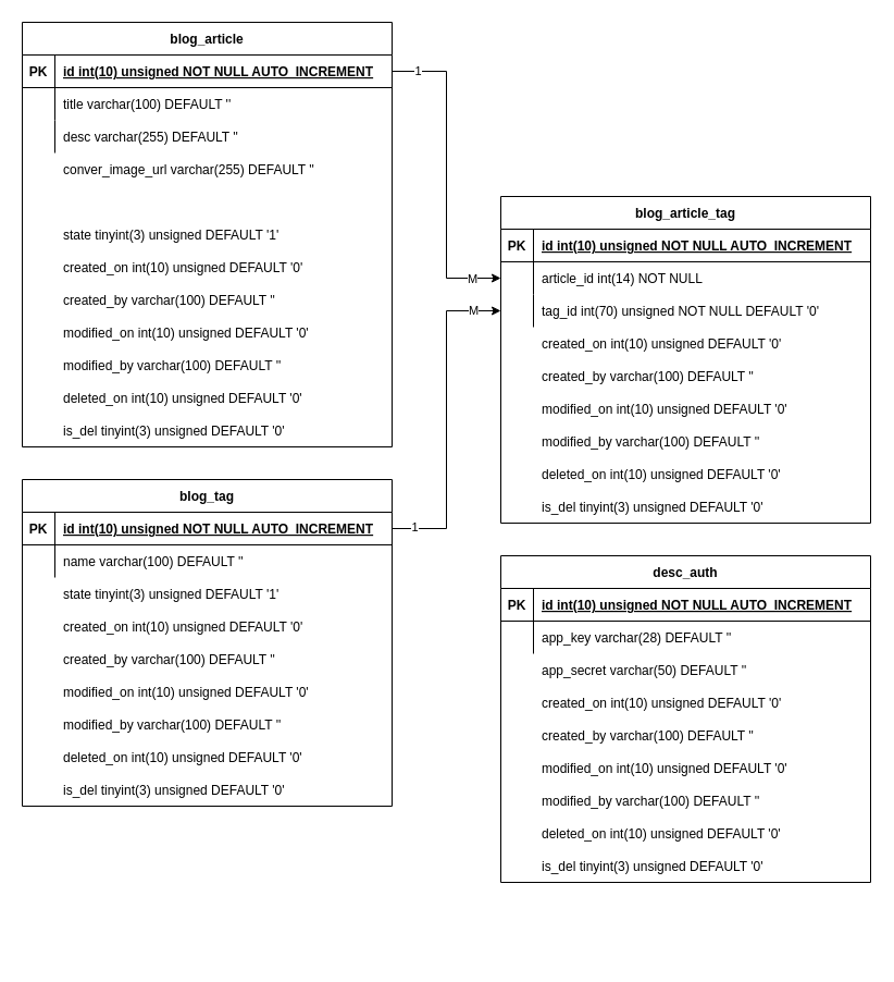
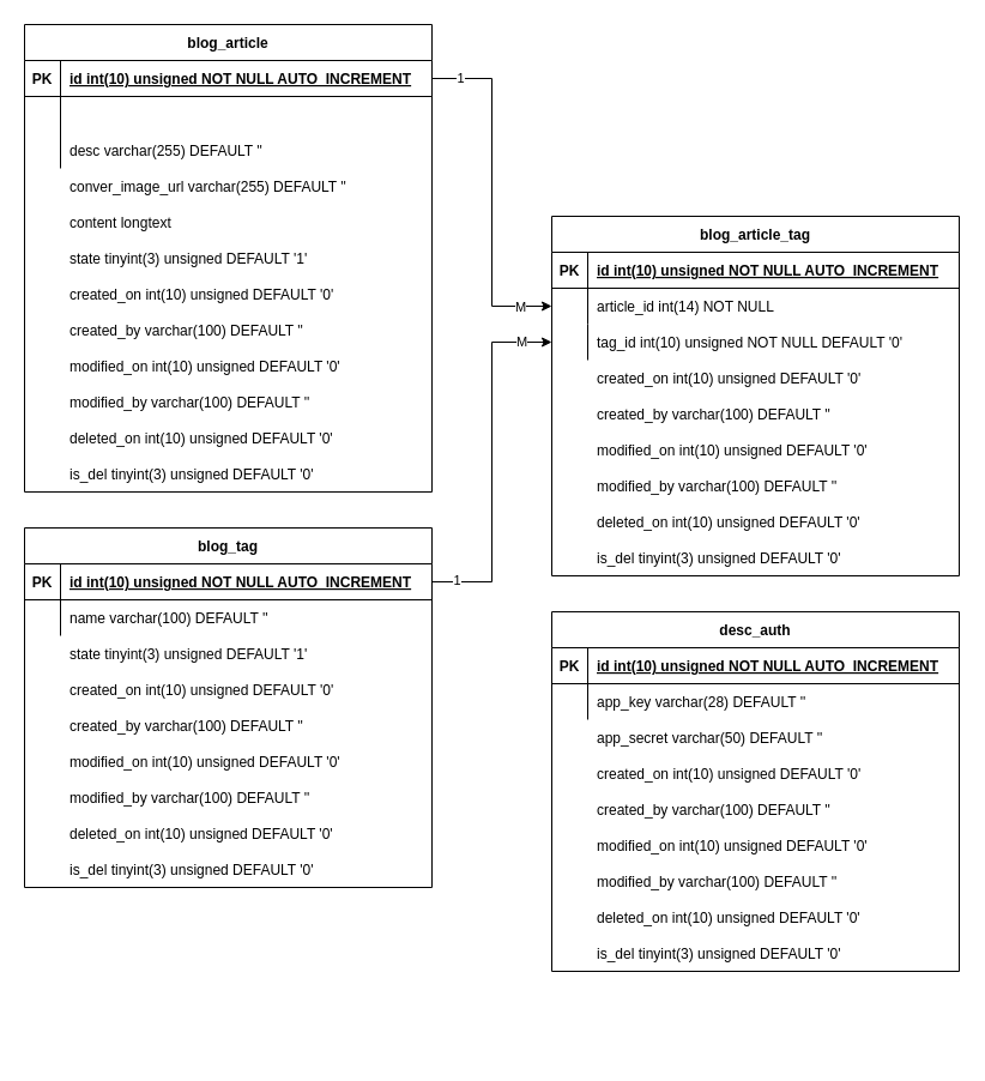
  <mxCell id="0" />
  <mxCell id="1" parent="0" />
  <mxCell id="2" value="" style="group" parent="1" vertex="1" connectable="0"><mxGeometry x="460" y="180" width="340" height="300" as="geometry" /></mxCell>
  <mxCell id="3" value="blog_article_tag" style="shape=table;startSize=30;container=1;collapsible=1;childLayout=tableLayout;fixedRows=1;rowLines=0;fontStyle=1;align=center;resizeLast=1;" parent="2" vertex="1"><mxGeometry width="340" height="300" as="geometry" /></mxCell>
  <mxCell id="4" value="" style="shape=partialRectangle;collapsible=0;dropTarget=0;pointerEvents=0;fillColor=none;points=[[0,0.5],[1,0.5]];portConstraint=eastwest;top=0;left=0;right=0;bottom=1;" parent="3" vertex="1"><mxGeometry y="30" width="340" height="30" as="geometry" /></mxCell>
  <mxCell id="5" value="PK" style="shape=partialRectangle;overflow=hidden;connectable=0;fillColor=none;top=0;left=0;bottom=0;right=0;fontStyle=1;" parent="4" vertex="1"><mxGeometry width="30" height="30" as="geometry" /></mxCell>
  <mxCell id="6" value="id int(10) unsigned NOT NULL AUTO_INCREMENT" style="shape=partialRectangle;overflow=hidden;connectable=0;fillColor=none;top=0;left=0;bottom=0;right=0;align=left;spacingLeft=6;fontStyle=5;" parent="4" vertex="1"><mxGeometry x="30" width="310" height="30" as="geometry" /></mxCell>
  <mxCell id="7" value="" style="shape=partialRectangle;collapsible=0;dropTarget=0;pointerEvents=0;fillColor=none;points=[[0,0.5],[1,0.5]];portConstraint=eastwest;top=0;left=0;right=0;bottom=0;" parent="3" vertex="1"><mxGeometry y="60" width="340" height="30" as="geometry" /></mxCell>
  <mxCell id="8" value="" style="shape=partialRectangle;overflow=hidden;connectable=0;fillColor=none;top=0;left=0;bottom=0;right=0;" parent="7" vertex="1"><mxGeometry width="30" height="30" as="geometry" /></mxCell>
  <mxCell id="9" value="article_id int(14) NOT NULL" style="shape=partialRectangle;overflow=hidden;connectable=0;fillColor=none;top=0;left=0;bottom=0;right=0;align=left;spacingLeft=6;" parent="7" vertex="1"><mxGeometry x="30" width="310" height="30" as="geometry" /></mxCell>
  <mxCell id="10" value="" style="shape=partialRectangle;collapsible=0;dropTarget=0;pointerEvents=0;fillColor=none;points=[[0,0.5],[1,0.5]];portConstraint=eastwest;top=0;left=0;right=0;bottom=0;" parent="3" vertex="1"><mxGeometry y="90" width="340" height="30" as="geometry" /></mxCell>
  <mxCell id="11" value="" style="shape=partialRectangle;overflow=hidden;connectable=0;fillColor=none;top=0;left=0;bottom=0;right=0;" parent="10" vertex="1"><mxGeometry width="30" height="30" as="geometry" /></mxCell>
- <mxCell id="12" value="tag_id int(70) unsigned NOT NULL DEFAULT '0'" style="shape=partialRectangle;overflow=hidden;connectable=0;fillColor=none;top=0;left=0;bottom=0;right=0;align=left;spacingLeft=6;" parent="10" vertex="1"><mxGeometry x="30" width="310" height="30" as="geometry" /></mxCell>
+ <mxCell id="12" value="tag_id int(10) unsigned NOT NULL DEFAULT '0'" style="shape=partialRectangle;overflow=hidden;connectable=0;fillColor=none;top=0;left=0;bottom=0;right=0;align=left;spacingLeft=6;" parent="10" vertex="1"><mxGeometry x="30" width="310" height="30" as="geometry" /></mxCell>
  <mxCell id="13" value="created_on int(10) unsigned DEFAULT '0'" style="shape=partialRectangle;overflow=hidden;connectable=0;fillColor=none;top=0;left=0;bottom=0;right=0;align=left;spacingLeft=6;" parent="2" vertex="1"><mxGeometry x="30" y="120" width="310" height="30" as="geometry" /></mxCell>
  <mxCell id="14" value="created_by varchar(100) DEFAULT ''" style="shape=partialRectangle;overflow=hidden;connectable=0;fillColor=none;top=0;left=0;bottom=0;right=0;align=left;spacingLeft=6;" parent="2" vertex="1"><mxGeometry x="30" y="150" width="310" height="30" as="geometry" /></mxCell>
  <mxCell id="15" value="modified_on int(10) unsigned DEFAULT '0'" style="shape=partialRectangle;overflow=hidden;connectable=0;fillColor=none;top=0;left=0;bottom=0;right=0;align=left;spacingLeft=6;" parent="2" vertex="1"><mxGeometry x="30" y="180" width="310" height="30" as="geometry" /></mxCell>
  <mxCell id="16" value="modified_by varchar(100) DEFAULT ''" style="shape=partialRectangle;overflow=hidden;connectable=0;fillColor=none;top=0;left=0;bottom=0;right=0;align=left;spacingLeft=6;" parent="2" vertex="1"><mxGeometry x="30" y="210" width="310" height="30" as="geometry" /></mxCell>
  <mxCell id="17" value="deleted_on int(10) unsigned DEFAULT '0'" style="shape=partialRectangle;overflow=hidden;connectable=0;fillColor=none;top=0;left=0;bottom=0;right=0;align=left;spacingLeft=6;" parent="2" vertex="1"><mxGeometry x="30" y="240" width="310" height="30" as="geometry" /></mxCell>
  <mxCell id="18" value="is_del tinyint(3) unsigned DEFAULT '0'" style="shape=partialRectangle;overflow=hidden;connectable=0;fillColor=none;top=0;left=0;bottom=0;right=0;align=left;spacingLeft=6;" parent="2" vertex="1"><mxGeometry x="30" y="270" width="310" height="30" as="geometry" /></mxCell>
  <mxCell id="19" value="" style="group" parent="1" vertex="1" connectable="0"><mxGeometry x="20" y="20" width="340" height="390" as="geometry" /></mxCell>
  <mxCell id="20" value="blog_article" style="shape=table;startSize=30;container=1;collapsible=1;childLayout=tableLayout;fixedRows=1;rowLines=0;fontStyle=1;align=center;resizeLast=1;" parent="19" vertex="1"><mxGeometry width="340" height="390" as="geometry" /></mxCell>
  <mxCell id="21" value="" style="shape=partialRectangle;collapsible=0;dropTarget=0;pointerEvents=0;fillColor=none;points=[[0,0.5],[1,0.5]];portConstraint=eastwest;top=0;left=0;right=0;bottom=1;" parent="20" vertex="1"><mxGeometry y="30" width="340" height="30" as="geometry" /></mxCell>
  <mxCell id="22" value="PK" style="shape=partialRectangle;overflow=hidden;connectable=0;fillColor=none;top=0;left=0;bottom=0;right=0;fontStyle=1;" parent="21" vertex="1"><mxGeometry width="30" height="30" as="geometry" /></mxCell>
  <mxCell id="23" value="id int(10) unsigned NOT NULL AUTO_INCREMENT" style="shape=partialRectangle;overflow=hidden;connectable=0;fillColor=none;top=0;left=0;bottom=0;right=0;align=left;spacingLeft=6;fontStyle=5;" parent="21" vertex="1"><mxGeometry x="30" width="310" height="30" as="geometry" /></mxCell>
  <mxCell id="24" value="" style="shape=partialRectangle;collapsible=0;dropTarget=0;pointerEvents=0;fillColor=none;points=[[0,0.5],[1,0.5]];portConstraint=eastwest;top=0;left=0;right=0;bottom=0;" parent="20" vertex="1"><mxGeometry y="60" width="340" height="30" as="geometry" /></mxCell>
  <mxCell id="25" value="" style="shape=partialRectangle;overflow=hidden;connectable=0;fillColor=none;top=0;left=0;bottom=0;right=0;" parent="24" vertex="1"><mxGeometry width="30" height="30" as="geometry" /></mxCell>
- <mxCell id="26" value="title varchar(100) DEFAULT ''" style="shape=partialRectangle;overflow=hidden;connectable=0;fillColor=none;top=0;left=0;bottom=0;right=0;align=left;spacingLeft=6;" parent="24" vertex="1"><mxGeometry x="30" width="310" height="30" as="geometry" /></mxCell>
  <mxCell id="27" value="" style="shape=partialRectangle;collapsible=0;dropTarget=0;pointerEvents=0;fillColor=none;points=[[0,0.5],[1,0.5]];portConstraint=eastwest;top=0;left=0;right=0;bottom=0;" parent="20" vertex="1"><mxGeometry y="90" width="340" height="30" as="geometry" /></mxCell>
  <mxCell id="28" value="" style="shape=partialRectangle;overflow=hidden;connectable=0;fillColor=none;top=0;left=0;bottom=0;right=0;" parent="27" vertex="1"><mxGeometry width="30" height="30" as="geometry" /></mxCell>
  <mxCell id="29" value="desc varchar(255) DEFAULT ''" style="shape=partialRectangle;overflow=hidden;connectable=0;fillColor=none;top=0;left=0;bottom=0;right=0;align=left;spacingLeft=6;" parent="27" vertex="1"><mxGeometry x="30" width="310" height="30" as="geometry" /></mxCell>
  <mxCell id="30" value="conver_image_url varchar(255) DEFAULT ''" style="shape=partialRectangle;overflow=hidden;connectable=0;fillColor=none;top=0;left=0;bottom=0;right=0;align=left;spacingLeft=6;" parent="19" vertex="1"><mxGeometry x="30" y="120" width="310" height="30" as="geometry" /></mxCell>
+ <mxCell id="31" value="content longtext" style="shape=partialRectangle;overflow=hidden;connectable=0;fillColor=none;top=0;left=0;bottom=0;right=0;align=left;spacingLeft=6;" parent="19" vertex="1"><mxGeometry x="30" y="150" width="310" height="30" as="geometry" /></mxCell>
  <mxCell id="32" value="state tinyint(3) unsigned DEFAULT '1'" style="shape=partialRectangle;overflow=hidden;connectable=0;fillColor=none;top=0;left=0;bottom=0;right=0;align=left;spacingLeft=6;" parent="19" vertex="1"><mxGeometry x="30" y="180" width="310" height="30" as="geometry" /></mxCell>
  <mxCell id="33" value="created_on int(10) unsigned DEFAULT '0'" style="shape=partialRectangle;overflow=hidden;connectable=0;fillColor=none;top=0;left=0;bottom=0;right=0;align=left;spacingLeft=6;" parent="19" vertex="1"><mxGeometry x="30" y="210" width="310" height="30" as="geometry" /></mxCell>
  <mxCell id="34" value="created_by varchar(100) DEFAULT ''" style="shape=partialRectangle;overflow=hidden;connectable=0;fillColor=none;top=0;left=0;bottom=0;right=0;align=left;spacingLeft=6;" parent="19" vertex="1"><mxGeometry x="30" y="240" width="310" height="30" as="geometry" /></mxCell>
  <mxCell id="35" value="modified_on int(10) unsigned DEFAULT '0'" style="shape=partialRectangle;overflow=hidden;connectable=0;fillColor=none;top=0;left=0;bottom=0;right=0;align=left;spacingLeft=6;" parent="19" vertex="1"><mxGeometry x="30" y="270" width="310" height="30" as="geometry" /></mxCell>
  <mxCell id="36" value="modified_by varchar(100) DEFAULT ''" style="shape=partialRectangle;overflow=hidden;connectable=0;fillColor=none;top=0;left=0;bottom=0;right=0;align=left;spacingLeft=6;" parent="19" vertex="1"><mxGeometry x="30" y="300" width="310" height="30" as="geometry" /></mxCell>
  <mxCell id="37" value="deleted_on int(10) unsigned DEFAULT '0'" style="shape=partialRectangle;overflow=hidden;connectable=0;fillColor=none;top=0;left=0;bottom=0;right=0;align=left;spacingLeft=6;" parent="19" vertex="1"><mxGeometry x="30" y="330" width="310" height="30" as="geometry" /></mxCell>
  <mxCell id="38" value="is_del tinyint(3) unsigned DEFAULT '0'" style="shape=partialRectangle;overflow=hidden;connectable=0;fillColor=none;top=0;left=0;bottom=0;right=0;align=left;spacingLeft=6;" parent="19" vertex="1"><mxGeometry x="30" y="360" width="310" height="30" as="geometry" /></mxCell>
  <mxCell id="39" value="" style="group" parent="1" vertex="1" connectable="0"><mxGeometry x="20" y="440" width="340" height="300" as="geometry" /></mxCell>
  <mxCell id="40" value="blog_tag" style="shape=table;startSize=30;container=1;collapsible=1;childLayout=tableLayout;fixedRows=1;rowLines=0;fontStyle=1;align=center;resizeLast=1;" parent="39" vertex="1"><mxGeometry width="340" height="300" as="geometry" /></mxCell>
  <mxCell id="41" value="" style="shape=partialRectangle;collapsible=0;dropTarget=0;pointerEvents=0;fillColor=none;points=[[0,0.5],[1,0.5]];portConstraint=eastwest;top=0;left=0;right=0;bottom=1;" parent="40" vertex="1"><mxGeometry y="30" width="340" height="30" as="geometry" /></mxCell>
  <mxCell id="42" value="PK" style="shape=partialRectangle;overflow=hidden;connectable=0;fillColor=none;top=0;left=0;bottom=0;right=0;fontStyle=1;" parent="41" vertex="1"><mxGeometry width="30" height="30" as="geometry" /></mxCell>
  <mxCell id="43" value="id int(10) unsigned NOT NULL AUTO_INCREMENT" style="shape=partialRectangle;overflow=hidden;connectable=0;fillColor=none;top=0;left=0;bottom=0;right=0;align=left;spacingLeft=6;fontStyle=5;" parent="41" vertex="1"><mxGeometry x="30" width="310" height="30" as="geometry" /></mxCell>
  <mxCell id="44" value="" style="shape=partialRectangle;collapsible=0;dropTarget=0;pointerEvents=0;fillColor=none;points=[[0,0.5],[1,0.5]];portConstraint=eastwest;top=0;left=0;right=0;bottom=0;" parent="40" vertex="1"><mxGeometry y="60" width="340" height="30" as="geometry" /></mxCell>
  <mxCell id="45" value="" style="shape=partialRectangle;overflow=hidden;connectable=0;fillColor=none;top=0;left=0;bottom=0;right=0;" parent="44" vertex="1"><mxGeometry width="30" height="30" as="geometry" /></mxCell>
  <mxCell id="46" value="name varchar(100) DEFAULT ''" style="shape=partialRectangle;overflow=hidden;connectable=0;fillColor=none;top=0;left=0;bottom=0;right=0;align=left;spacingLeft=6;" parent="44" vertex="1"><mxGeometry x="30" width="310" height="30" as="geometry" /></mxCell>
  <mxCell id="47" value="state tinyint(3) unsigned DEFAULT '1'" style="shape=partialRectangle;overflow=hidden;connectable=0;fillColor=none;top=0;left=0;bottom=0;right=0;align=left;spacingLeft=6;" parent="39" vertex="1"><mxGeometry x="30" y="90" width="310" height="30" as="geometry" /></mxCell>
  <mxCell id="48" value="created_on int(10) unsigned DEFAULT '0'" style="shape=partialRectangle;overflow=hidden;connectable=0;fillColor=none;top=0;left=0;bottom=0;right=0;align=left;spacingLeft=6;" parent="39" vertex="1"><mxGeometry x="30" y="120" width="310" height="30" as="geometry" /></mxCell>
  <mxCell id="49" value="created_by varchar(100) DEFAULT ''" style="shape=partialRectangle;overflow=hidden;connectable=0;fillColor=none;top=0;left=0;bottom=0;right=0;align=left;spacingLeft=6;" parent="39" vertex="1"><mxGeometry x="30" y="150" width="310" height="30" as="geometry" /></mxCell>
  <mxCell id="50" value="modified_on int(10) unsigned DEFAULT '0'" style="shape=partialRectangle;overflow=hidden;connectable=0;fillColor=none;top=0;left=0;bottom=0;right=0;align=left;spacingLeft=6;" parent="39" vertex="1"><mxGeometry x="30" y="180" width="310" height="30" as="geometry" /></mxCell>
  <mxCell id="51" value="modified_by varchar(100) DEFAULT ''" style="shape=partialRectangle;overflow=hidden;connectable=0;fillColor=none;top=0;left=0;bottom=0;right=0;align=left;spacingLeft=6;" parent="39" vertex="1"><mxGeometry x="30" y="210" width="310" height="30" as="geometry" /></mxCell>
  <mxCell id="52" value="deleted_on int(10) unsigned DEFAULT '0'" style="shape=partialRectangle;overflow=hidden;connectable=0;fillColor=none;top=0;left=0;bottom=0;right=0;align=left;spacingLeft=6;" parent="39" vertex="1"><mxGeometry x="30" y="240" width="310" height="30" as="geometry" /></mxCell>
  <mxCell id="53" value="is_del tinyint(3) unsigned DEFAULT '0'" style="shape=partialRectangle;overflow=hidden;connectable=0;fillColor=none;top=0;left=0;bottom=0;right=0;align=left;spacingLeft=6;" parent="39" vertex="1"><mxGeometry x="30" y="270" width="310" height="30" as="geometry" /></mxCell>
  <mxCell id="54" style="edgeStyle=orthogonalEdgeStyle;rounded=0;orthogonalLoop=1;jettySize=auto;html=1;exitX=1;exitY=0.5;exitDx=0;exitDy=0;entryX=0;entryY=0.5;entryDx=0;entryDy=0;" parent="1" source="21" target="7" edge="1"><mxGeometry relative="1" as="geometry" /></mxCell>
  <mxCell id="55" value="1" style="edgeLabel;html=1;align=center;verticalAlign=middle;resizable=0;points=[];" vertex="1" connectable="0" parent="54"><mxGeometry x="-0.841" y="-1" relative="1" as="geometry"><mxPoint y="-2" as="offset" /></mxGeometry></mxCell>
  <mxCell id="56" value="M" style="edgeLabel;html=1;align=center;verticalAlign=middle;resizable=0;points=[];" vertex="1" connectable="0" parent="54"><mxGeometry x="0.814" y="-2" relative="1" as="geometry"><mxPoint y="-2" as="offset" /></mxGeometry></mxCell>
  <mxCell id="57" value="" style="group" vertex="1" connectable="0" parent="1"><mxGeometry x="460" y="510" width="340" height="370" as="geometry" /></mxCell>
  <mxCell id="58" value="desc_auth" style="shape=table;startSize=30;container=1;collapsible=1;childLayout=tableLayout;fixedRows=1;rowLines=0;fontStyle=1;align=center;resizeLast=1;" vertex="1" parent="57"><mxGeometry width="340" height="300" as="geometry" /></mxCell>
  <mxCell id="59" value="" style="shape=partialRectangle;collapsible=0;dropTarget=0;pointerEvents=0;fillColor=none;points=[[0,0.5],[1,0.5]];portConstraint=eastwest;top=0;left=0;right=0;bottom=1;" vertex="1" parent="58"><mxGeometry y="30" width="340" height="30" as="geometry" /></mxCell>
  <mxCell id="60" value="PK" style="shape=partialRectangle;overflow=hidden;connectable=0;fillColor=none;top=0;left=0;bottom=0;right=0;fontStyle=1;" vertex="1" parent="59"><mxGeometry width="30" height="30" as="geometry"><mxRectangle width="30" height="30" as="alternateBounds" /></mxGeometry></mxCell>
  <mxCell id="61" value="id int(10) unsigned NOT NULL AUTO_INCREMENT" style="shape=partialRectangle;overflow=hidden;connectable=0;fillColor=none;top=0;left=0;bottom=0;right=0;align=left;spacingLeft=6;fontStyle=5;" vertex="1" parent="59"><mxGeometry x="30" width="310" height="30" as="geometry"><mxRectangle width="310" height="30" as="alternateBounds" /></mxGeometry></mxCell>
  <mxCell id="62" value="" style="shape=partialRectangle;collapsible=0;dropTarget=0;pointerEvents=0;fillColor=none;points=[[0,0.5],[1,0.5]];portConstraint=eastwest;top=0;left=0;right=0;bottom=0;" vertex="1" parent="58"><mxGeometry y="60" width="340" height="30" as="geometry" /></mxCell>
  <mxCell id="63" value="" style="shape=partialRectangle;overflow=hidden;connectable=0;fillColor=none;top=0;left=0;bottom=0;right=0;" vertex="1" parent="62"><mxGeometry width="30" height="30" as="geometry"><mxRectangle width="30" height="30" as="alternateBounds" /></mxGeometry></mxCell>
  <mxCell id="64" value="app_key varchar(28) DEFAULT ''" style="shape=partialRectangle;overflow=hidden;connectable=0;fillColor=none;top=0;left=0;bottom=0;right=0;align=left;spacingLeft=6;" vertex="1" parent="62"><mxGeometry x="30" width="310" height="30" as="geometry"><mxRectangle width="310" height="30" as="alternateBounds" /></mxGeometry></mxCell>
  <mxCell id="65" value="created_on int(10) unsigned DEFAULT '0'" style="shape=partialRectangle;overflow=hidden;connectable=0;fillColor=none;top=0;left=0;bottom=0;right=0;align=left;spacingLeft=6;" vertex="1" parent="57"><mxGeometry x="30" y="120" width="310" height="30" as="geometry" /></mxCell>
  <mxCell id="66" value="created_by varchar(100) DEFAULT ''" style="shape=partialRectangle;overflow=hidden;connectable=0;fillColor=none;top=0;left=0;bottom=0;right=0;align=left;spacingLeft=6;" vertex="1" parent="57"><mxGeometry x="30" y="150" width="310" height="30" as="geometry" /></mxCell>
  <mxCell id="67" value="modified_on int(10) unsigned DEFAULT '0'" style="shape=partialRectangle;overflow=hidden;connectable=0;fillColor=none;top=0;left=0;bottom=0;right=0;align=left;spacingLeft=6;" vertex="1" parent="57"><mxGeometry x="30" y="180" width="310" height="30" as="geometry" /></mxCell>
  <mxCell id="68" value="modified_by varchar(100) DEFAULT ''" style="shape=partialRectangle;overflow=hidden;connectable=0;fillColor=none;top=0;left=0;bottom=0;right=0;align=left;spacingLeft=6;" vertex="1" parent="57"><mxGeometry x="30" y="210" width="310" height="30" as="geometry" /></mxCell>
  <mxCell id="69" value="deleted_on int(10) unsigned DEFAULT '0'" style="shape=partialRectangle;overflow=hidden;connectable=0;fillColor=none;top=0;left=0;bottom=0;right=0;align=left;spacingLeft=6;" vertex="1" parent="57"><mxGeometry x="30" y="240" width="310" height="30" as="geometry" /></mxCell>
  <mxCell id="70" value="is_del tinyint(3) unsigned DEFAULT '0'" style="shape=partialRectangle;overflow=hidden;connectable=0;fillColor=none;top=0;left=0;bottom=0;right=0;align=left;spacingLeft=6;" vertex="1" parent="57"><mxGeometry x="30" y="270" width="310" height="30" as="geometry" /></mxCell>
  <mxCell id="71" value="app_secret varchar(50) DEFAULT ''" style="shape=partialRectangle;overflow=hidden;connectable=0;fillColor=none;top=0;left=0;bottom=0;right=0;align=left;spacingLeft=6;" vertex="1" parent="57"><mxGeometry x="30" y="90" width="310" height="30" as="geometry"><mxRectangle width="310" height="30" as="alternateBounds" /></mxGeometry></mxCell>
  <mxCell id="72" style="edgeStyle=orthogonalEdgeStyle;rounded=0;orthogonalLoop=1;jettySize=auto;html=1;exitX=1;exitY=0.5;exitDx=0;exitDy=0;entryX=0;entryY=0.5;entryDx=0;entryDy=0;" edge="1" parent="1" source="41" target="10"><mxGeometry relative="1" as="geometry" /></mxCell>
  <mxCell id="73" value="1" style="edgeLabel;html=1;align=center;verticalAlign=middle;resizable=0;points=[];" vertex="1" connectable="0" parent="72"><mxGeometry x="-0.94" y="-1" relative="1" as="geometry"><mxPoint x="11" y="-3" as="offset" /></mxGeometry></mxCell>
  <mxCell id="74" value="M" style="edgeLabel;html=1;align=center;verticalAlign=middle;resizable=0;points=[];" vertex="1" connectable="0" parent="72"><mxGeometry x="0.827" y="2" relative="1" as="geometry"><mxPoint y="1" as="offset" /></mxGeometry></mxCell>
